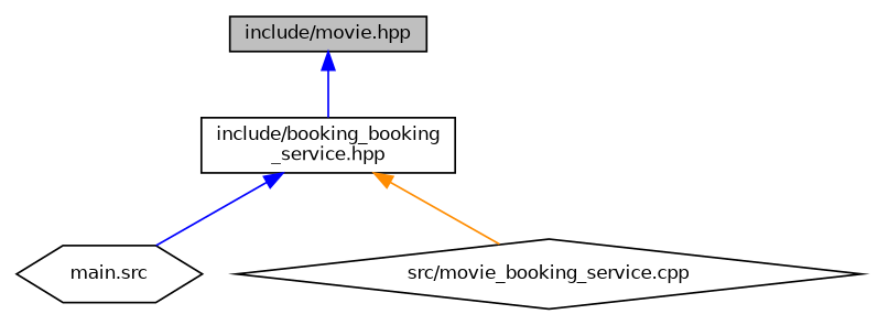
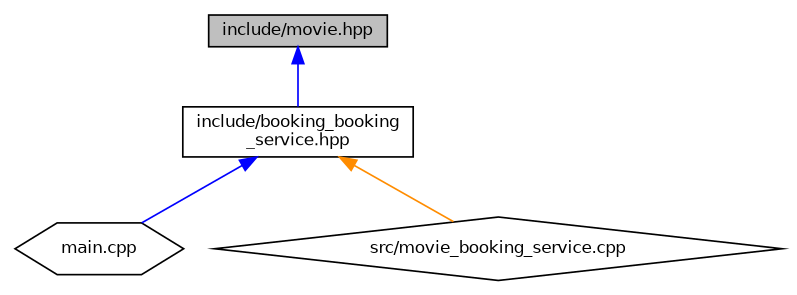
  digraph {
    node [color=black fillcolor=white fontname=Helvetica fontsize=10 shape=box style=filled]
    edge [color=blue dir=back fontname=Helvetica fontsize=10 labelfontname=Helvetica labelfontsize=10 style=solid]
    n1 [fillcolor=grey75 fontcolor=black height=0.2 label="include/movie.hpp" width=0.4]
    n2 [height=0.2 label="include/booking_booking\l_service.hpp" width=0.4]
-   n3 [height=0.2 label="main.src" shape=hexagon width=0.4]
+   n3 [height=0.2 label="main.cpp" shape=hexagon width=0.4]
    n4 [height=0.2 label="src/movie_booking_service.cpp" shape=diamond width=0.4]
    n1 -> n2
    n2 -> n3
    n2 -> n4 [color=darkorange]
  }
